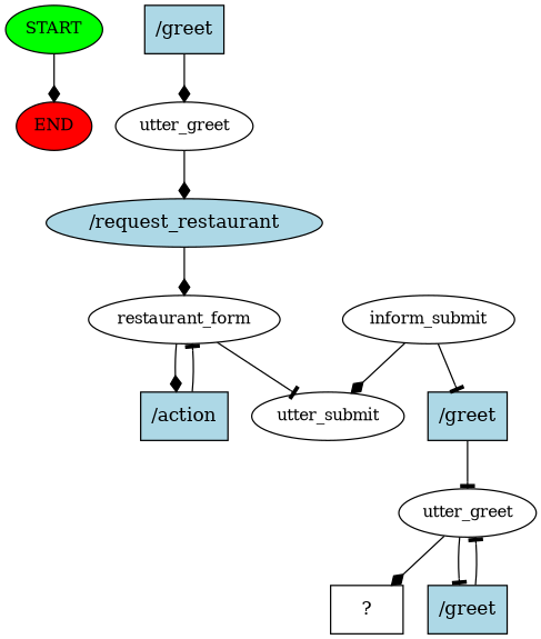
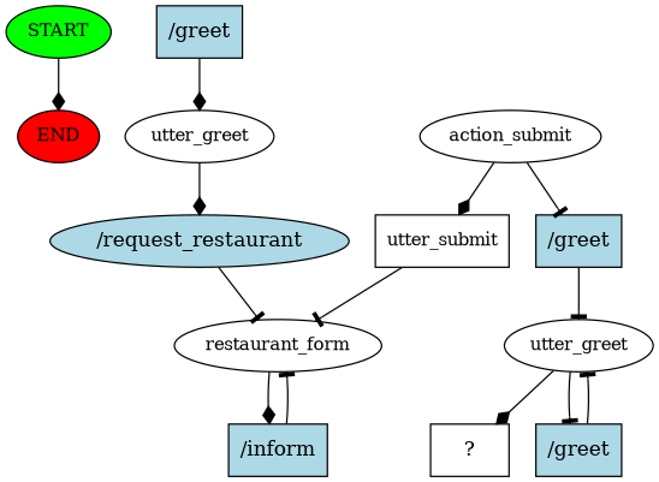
  digraph {
    node [fontsize=12 style=filled]
    edge [arrowhead=diamond]
    n1 [fillcolor=green label=START]
    n2 [fillcolor=red label=END]
    n3 [fillcolor=lightblue label="/greet" shape=rect fontsize=""]
    n4 [label=utter_greet style=""]
    n5 [fillcolor=lightblue label="/request_restaurant" shape=ellipse fontsize=""]
    n6 [label=restaurant_form style=""]
-   n7 [label=utter_submit style=""]
-   n8 [fillcolor=lightblue label="/action" shape=rect fontsize=""]
-   n9 [label=inform_submit style=""]
+   n7 [label=utter_submit shape=box style=""]
+   n8 [fillcolor=lightblue label="/inform" shape=rect fontsize=""]
+   n9 [label=action_submit style=""]
    n10 [fillcolor=lightblue label="/greet" shape=rect fontsize=""]
    n11 [label=utter_greet style=""]
    n12 [label="  ?  " shape=rect fontsize="" style=""]
    n13 [fillcolor=lightblue label="/greet" shape=rect fontsize=""]
    n1 -> n2
    n3 -> n4
    n4 -> n5
-   n5 -> n6
-   n6 -> n7 [arrowhead=tee]
+   n5 -> n6 [arrowhead=tee]
+   n7 -> n6 [arrowhead=tee]
    n6 -> n8
    n8 -> n6 [arrowhead=tee]
    n9 -> n7
    n9 -> n10 [arrowhead=tee]
    n10 -> n11 [arrowhead=tee]
    n11 -> n12
    n11 -> n13 [arrowhead=tee]
    n13 -> n11 [arrowhead=tee]
  }
